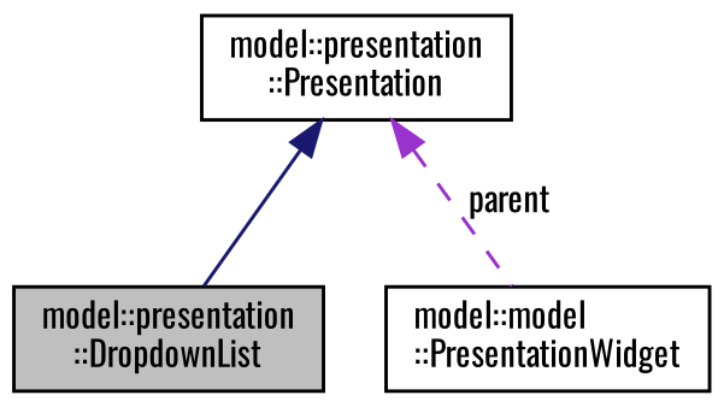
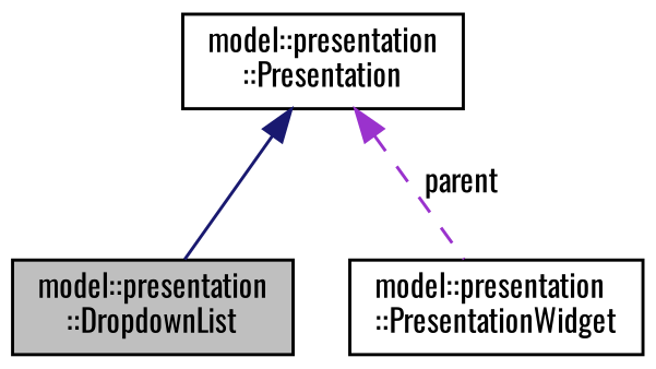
  digraph {
    fontname=Oswald
    node [color=black fillcolor=white fontname=Oswald fontsize=10 shape=record style=filled]
    edge [dir=back fontname=Oswald fontsize=10 labelfontname=Helvetica labelfontsize=10]
    n1 [fillcolor=grey75 fontcolor=black height=0.2 label="model::presentation\l::DropdownList" width=0.4]
-   n2 [height=0.2 label="model::model\l::PresentationWidget" width=0.4]
+   n2 [height=0.2 label="model::presentation\l::PresentationWidget" width=0.4]
    n3 [height=0.2 label="model::presentation\l::Presentation" width=0.4]
    n3 -> n1 [color=midnightblue style=solid]
    n3 -> n2 [color=darkorchid3 label=" parent" style=dashed]
  }
